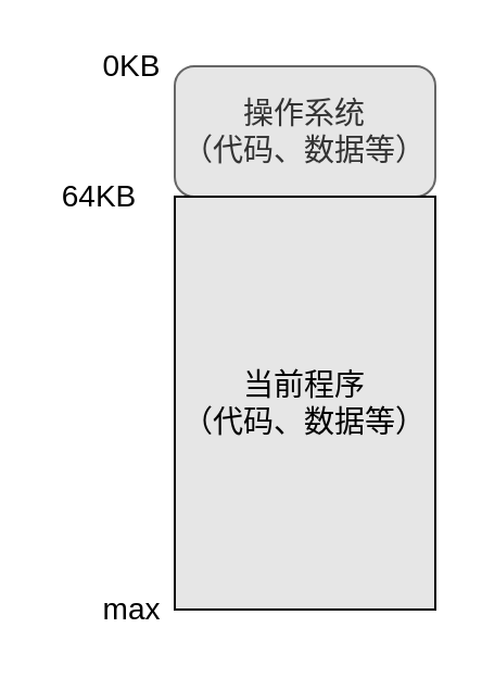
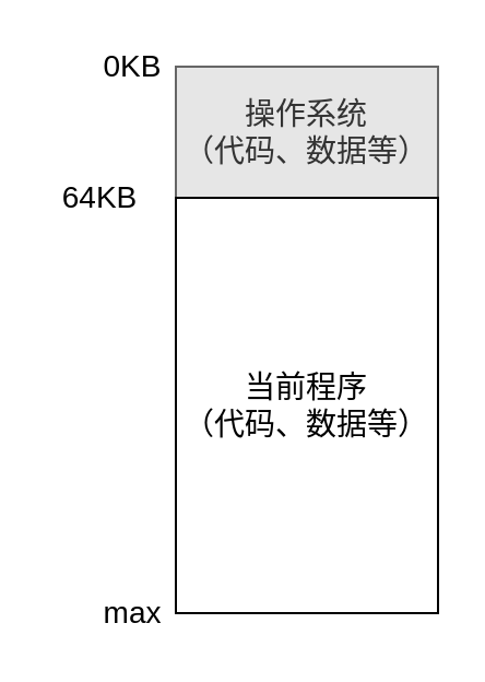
  <mxCell id="0" />
  <mxCell id="1" parent="0" />
- <mxCell id="2" value="操作系统&lt;br style=&quot;font-size: 14px;&quot;&gt;（代码、数据等）" style="whiteSpace=wrap;html=1;fontSize=14;strokeColor=#666666;fontColor=#333333;fillColor=#E6E6E6;rounded=1;" vertex="1" parent="1"><mxGeometry x="80" y="30" width="120" height="60" as="geometry" /></mxCell>
- <mxCell id="3" value="当前程序&lt;br&gt;（代码、数据等）" style="rounded=0;whiteSpace=wrap;html=1;fontSize=14;fillColor=#e6e6e6;" vertex="1" parent="1"><mxGeometry x="80" y="90" width="120" height="190" as="geometry" /></mxCell>
+ <mxCell id="2" value="操作系统&lt;br style=&quot;font-size: 14px;&quot;&gt;（代码、数据等）" style="rounded=0;whiteSpace=wrap;html=1;fontSize=14;strokeColor=#666666;fontColor=#333333;fillColor=#E6E6E6;" vertex="1" parent="1"><mxGeometry x="80" y="30" width="120" height="60" as="geometry" /></mxCell>
+ <mxCell id="3" value="当前程序&lt;br&gt;（代码、数据等）" style="rounded=0;whiteSpace=wrap;html=1;fontSize=14;" vertex="1" parent="1"><mxGeometry x="80" y="90" width="120" height="190" as="geometry" /></mxCell>
  <mxCell id="4" value="0KB" style="text;html=1;align=center;verticalAlign=middle;resizable=0;points=[];autosize=1;fontSize=14;" vertex="1" parent="1"><mxGeometry x="40" y="20" width="40" height="20" as="geometry" /></mxCell>
  <mxCell id="5" value="64KB" style="text;html=1;align=center;verticalAlign=middle;resizable=0;points=[];autosize=1;fontSize=14;" vertex="1" parent="1"><mxGeometry x="20" y="80" width="50" height="20" as="geometry" /></mxCell>
  <mxCell id="6" value="max" style="text;html=1;align=center;verticalAlign=middle;resizable=0;points=[];autosize=1;fontSize=14;" vertex="1" parent="1"><mxGeometry x="40" y="270" width="40" height="20" as="geometry" /></mxCell>
